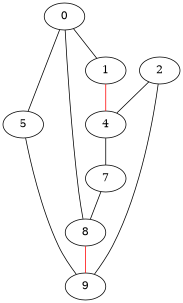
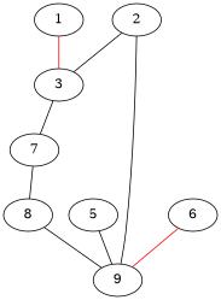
  graph {
-   0
    1
    5
    8
-   4
+   4 [label=3]
    9
    7
    2
-   0 -- 1
-   0 -- 5
-   0 -- 8
+   6
    1 -- 4 [color=red]
    5 -- 9
-   8 -- 9 [color=red]
+   8 -- 9 [color=black]
    4 -- 7
    7 -- 8 [color=black]
    2 -- 4
    2 -- 9
+   6 -- 9 [color=red]
  }
